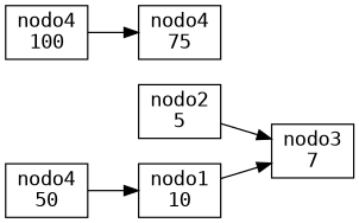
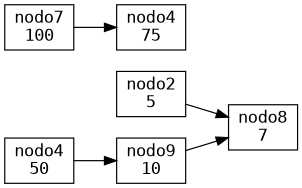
  digraph {
    fontname="DejaVu Sans Mono"
    rankdir=LR
    node [fontname="DejaVu Sans Mono" shape=box]
    edge [fontname="DejaVu Sans Mono"]
    n1 [label="nodo2\l5"]
-   n2 [label="nodo3\l7"]
-   n3 [label="nodo1\l10"]
+   n2 [label="nodo8\l7"]
+   n3 [label="nodo9\l10"]
    n4 [label="nodo4\l50"]
    n5 [label="nodo4\l75"]
-   n6 [label="nodo4\l100"]
+   n6 [label="nodo7\l100"]
    n1 -> n2
    n3 -> n2
    n4 -> n3
    n6 -> n5
  }
